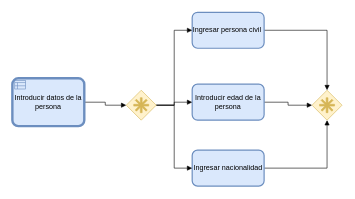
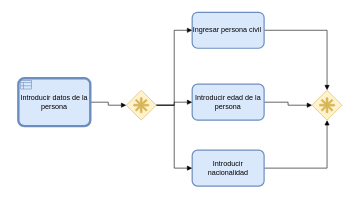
  <mxCell id="0" />
  <mxCell id="1" parent="0" />
  <mxCell id="2" style="edgeStyle=orthogonalEdgeStyle;rounded=0;orthogonalLoop=1;jettySize=auto;html=1;endArrow=block;endFill=1;" edge="1" parent="1" source="3" target="14"><mxGeometry relative="1" as="geometry" /></mxCell>
  <mxCell id="3" value="Ingresar persona civil&amp;nbsp;" style="rounded=1;whiteSpace=wrap;html=1;strokeWidth=2;fillColor=#dae8fc;strokeColor=#6c8ebf;" vertex="1" parent="1"><mxGeometry x="320" y="20" width="120" height="60" as="geometry" /></mxCell>
  <mxCell id="4" style="edgeStyle=orthogonalEdgeStyle;rounded=0;orthogonalLoop=1;jettySize=auto;html=1;exitX=1;exitY=0.5;exitDx=0;exitDy=0;entryX=0;entryY=0.5;entryDx=0;entryDy=0;entryPerimeter=0;endArrow=block;endFill=1;" edge="1" parent="1" source="5" target="14"><mxGeometry relative="1" as="geometry" /></mxCell>
  <mxCell id="5" value="Introducir edad de la persona" style="rounded=1;whiteSpace=wrap;html=1;strokeWidth=2;fillColor=#dae8fc;strokeColor=#6c8ebf;" vertex="1" parent="1"><mxGeometry x="320" y="140" width="120" height="60" as="geometry" /></mxCell>
  <mxCell id="6" style="edgeStyle=orthogonalEdgeStyle;rounded=0;orthogonalLoop=1;jettySize=auto;html=1;exitX=1;exitY=0.5;exitDx=0;exitDy=0;exitPerimeter=0;entryX=0;entryY=0.5;entryDx=0;entryDy=0;entryPerimeter=0;endArrow=block;endFill=1;" edge="1" parent="1" source="7" target="13"><mxGeometry relative="1" as="geometry" /></mxCell>
- <mxCell id="7" value="Introducir datos de la persona" style="points=[[0.25,0,0],[0.5,0,0],[0.75,0,0],[1,0.25,0],[1,0.5,0],[1,0.75,0],[0.75,1,0],[0.5,1,0],[0.25,1,0],[0,0.75,0],[0,0.5,0],[0,0.25,0]];shape=mxgraph.bpmn.task;whiteSpace=wrap;rectStyle=rounded;size=10;bpmnShapeType=call;taskMarker=businessRule;strokeWidth=1;fillColor=#dae8fc;strokeColor=#6c8ebf;" vertex="1" parent="1"><mxGeometry x="20" y="130" width="120" height="80" as="geometry" /></mxCell>
+ <mxCell id="7" value="Introducir datos de la persona" style="points=[[0.25,0,0],[0.5,0,0],[0.75,0,0],[1,0.25,0],[1,0.5,0],[1,0.75,0],[0.75,1,0],[0.5,1,0],[0.25,1,0],[0,0.75,0],[0,0.5,0],[0,0.25,0]];shape=mxgraph.bpmn.task;whiteSpace=wrap;rectStyle=rounded;size=10;bpmnShapeType=call;taskMarker=businessRule;strokeWidth=1;fillColor=#dae8fc;strokeColor=#6c8ebf;" vertex="1" parent="1"><mxGeometry x="30" y="130" width="120" height="80" as="geometry" /></mxCell>
  <mxCell id="8" style="edgeStyle=orthogonalEdgeStyle;rounded=0;orthogonalLoop=1;jettySize=auto;html=1;exitX=1;exitY=0.5;exitDx=0;exitDy=0;entryX=0.5;entryY=1;entryDx=0;entryDy=0;entryPerimeter=0;endArrow=block;endFill=1;" edge="1" parent="1" source="9" target="14"><mxGeometry relative="1" as="geometry" /></mxCell>
- <mxCell id="9" value="Ingresar nacionalidad" style="rounded=1;whiteSpace=wrap;html=1;strokeWidth=2;fillColor=#dae8fc;strokeColor=#6c8ebf;" vertex="1" parent="1"><mxGeometry x="320" y="250" width="120" height="60" as="geometry" /></mxCell>
+ <mxCell id="9" value="Introducir nacionalidad" style="rounded=1;whiteSpace=wrap;html=1;strokeWidth=2;fillColor=#dae8fc;strokeColor=#6c8ebf;" vertex="1" parent="1"><mxGeometry x="320" y="250" width="120" height="60" as="geometry" /></mxCell>
  <mxCell id="10" style="edgeStyle=orthogonalEdgeStyle;rounded=0;orthogonalLoop=1;jettySize=auto;html=1;exitX=1;exitY=0.5;exitDx=0;exitDy=0;exitPerimeter=0;entryX=0;entryY=0.5;entryDx=0;entryDy=0;endArrow=block;endFill=1;" edge="1" parent="1" source="13" target="3"><mxGeometry relative="1" as="geometry" /></mxCell>
  <mxCell id="11" style="edgeStyle=orthogonalEdgeStyle;rounded=0;orthogonalLoop=1;jettySize=auto;html=1;exitX=1;exitY=0.5;exitDx=0;exitDy=0;exitPerimeter=0;endArrow=block;endFill=1;" edge="1" parent="1" source="13" target="5"><mxGeometry relative="1" as="geometry" /></mxCell>
  <mxCell id="12" style="edgeStyle=orthogonalEdgeStyle;rounded=0;orthogonalLoop=1;jettySize=auto;html=1;exitX=1;exitY=0.5;exitDx=0;exitDy=0;exitPerimeter=0;entryX=0;entryY=0.5;entryDx=0;entryDy=0;endArrow=block;endFill=1;" edge="1" parent="1" source="13" target="9"><mxGeometry relative="1" as="geometry" /></mxCell>
  <mxCell id="13" value="" style="points=[[0.25,0.25,0],[0.5,0,0],[0.75,0.25,0],[1,0.5,0],[0.75,0.75,0],[0.5,1,0],[0.25,0.75,0],[0,0.5,0]];shape=mxgraph.bpmn.gateway2;html=1;verticalLabelPosition=bottom;labelBackgroundColor=#ffffff;verticalAlign=top;align=center;perimeter=rhombusPerimeter;outlineConnect=0;outline=none;symbol=none;gwType=complex;strokeWidth=1;fillColor=#fff2cc;strokeColor=#d6b656;" vertex="1" parent="1"><mxGeometry x="210" y="150" width="50" height="50" as="geometry" /></mxCell>
  <mxCell id="14" value="" style="points=[[0.25,0.25,0],[0.5,0,0],[0.75,0.25,0],[1,0.5,0],[0.75,0.75,0],[0.5,1,0],[0.25,0.75,0],[0,0.5,0]];shape=mxgraph.bpmn.gateway2;html=1;verticalLabelPosition=bottom;labelBackgroundColor=#ffffff;verticalAlign=top;align=center;perimeter=rhombusPerimeter;outlineConnect=0;outline=none;symbol=none;gwType=complex;strokeWidth=1;fillColor=#fff2cc;strokeColor=#d6b656;" vertex="1" parent="1"><mxGeometry x="520" y="150" width="50" height="50" as="geometry" /></mxCell>
